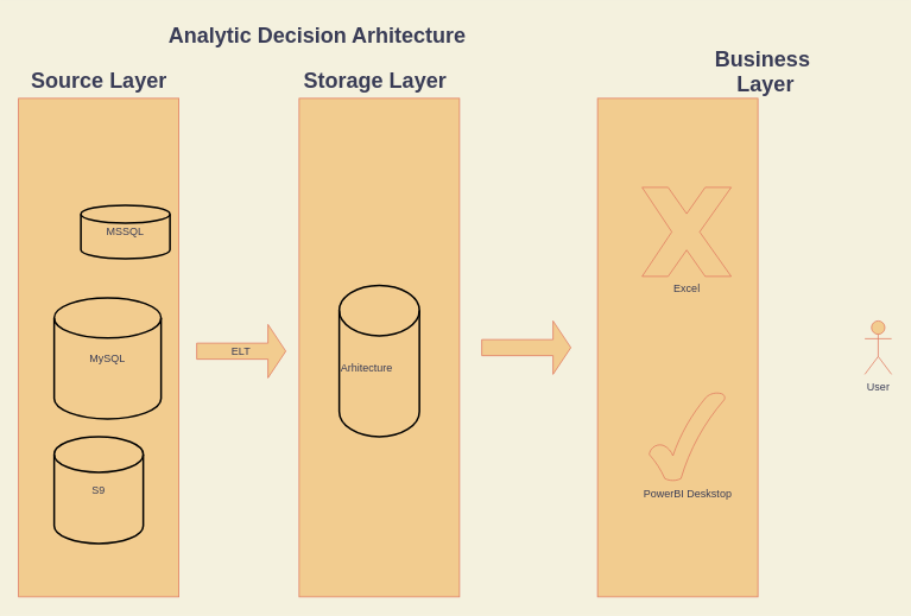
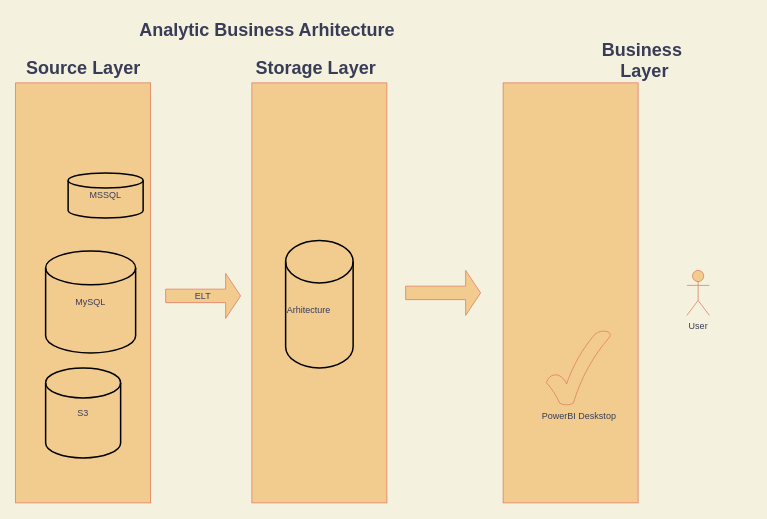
  <mxCell id="0" />
  <mxCell id="1" parent="0" />
  <mxCell id="2" value="" style="rounded=0;whiteSpace=wrap;html=1;fillColor=#F2CC8F;strokeColor=#E07A5F;fontColor=#393C56;" vertex="1" parent="1"><mxGeometry x="20" y="110" width="180" height="560" as="geometry" /></mxCell>
  <mxCell id="3" value="" style="rounded=0;whiteSpace=wrap;html=1;fillColor=#F2CC8F;strokeColor=#E07A5F;fontColor=#393C56;" vertex="1" parent="1"><mxGeometry x="335" y="110" width="180" height="560" as="geometry" /></mxCell>
  <mxCell id="4" value="" style="rounded=0;whiteSpace=wrap;html=1;fillColor=#F2CC8F;strokeColor=#E07A5F;fontColor=#393C56;" vertex="1" parent="1"><mxGeometry x="670" y="110" width="180" height="560" as="geometry" /></mxCell>
- <mxCell id="5" value="Analytic Decision Arhitecture&lt;br&gt;" style="text;strokeColor=none;fillColor=none;html=1;fontSize=24;fontStyle=1;verticalAlign=middle;align=center;fontColor=#393C56;" vertex="1" parent="1"><mxGeometry x="20" y="20" width="670" height="40" as="geometry" /></mxCell>
+ <mxCell id="5" value="Analytic Business Arhitecture&lt;br&gt;" style="text;strokeColor=none;fillColor=none;html=1;fontSize=24;fontStyle=1;verticalAlign=middle;align=center;fontColor=#393C56;" vertex="1" parent="1"><mxGeometry x="20" y="20" width="670" height="40" as="geometry" /></mxCell>
  <mxCell id="6" value="Source Layer&lt;br&gt;" style="text;strokeColor=none;fillColor=none;html=1;fontSize=24;fontStyle=1;verticalAlign=middle;align=center;fontColor=#393C56;" vertex="1" parent="1"><mxGeometry x="60" y="70" width="100" height="40" as="geometry" /></mxCell>
  <mxCell id="7" value="Storage Layer" style="text;strokeColor=none;fillColor=none;html=1;fontSize=24;fontStyle=1;verticalAlign=middle;align=center;fontColor=#393C56;" vertex="1" parent="1"><mxGeometry x="370" y="70" width="100" height="40" as="geometry" /></mxCell>
  <mxCell id="8" value="Business&lt;br&gt;&amp;nbsp;Layer" style="text;strokeColor=none;fillColor=none;html=1;fontSize=24;fontStyle=1;verticalAlign=middle;align=center;fontColor=#393C56;" vertex="1" parent="1"><mxGeometry x="785" y="60" width="140" height="40" as="geometry" /></mxCell>
  <mxCell id="9" value="ELT" style="shape=singleArrow;whiteSpace=wrap;html=1;fillColor=#F2CC8F;strokeColor=#E07A5F;fontColor=#393C56;" vertex="1" parent="1"><mxGeometry x="220" y="364" width="100" height="60" as="geometry" /></mxCell>
  <mxCell id="10" value="" style="shape=singleArrow;whiteSpace=wrap;html=1;fillColor=#F2CC8F;strokeColor=#E07A5F;fontColor=#393C56;" vertex="1" parent="1"><mxGeometry x="540" y="360" width="100" height="60" as="geometry" /></mxCell>
  <mxCell id="11" value="&lt;div style=&quot;text-align: justify&quot;&gt;&lt;span&gt;&lt;br&gt;&lt;/span&gt;&lt;/div&gt;&lt;div style=&quot;text-align: justify&quot;&gt;&lt;span&gt;Arhitecture&lt;/span&gt;&lt;/div&gt;" style="strokeWidth=2;html=1;shape=mxgraph.flowchart.database;whiteSpace=wrap;rounded=0;sketch=0;fontColor=#393C56;fillColor=#F2CC8F;align=left;" vertex="1" parent="1"><mxGeometry x="380" y="320" width="90" height="170" as="geometry" /></mxCell>
- <mxCell id="12" value="S9" style="strokeWidth=2;html=1;shape=mxgraph.flowchart.database;whiteSpace=wrap;rounded=0;sketch=0;fontColor=#393C56;fillColor=#F2CC8F;" vertex="1" parent="1"><mxGeometry x="60" y="490" width="100" height="120" as="geometry" /></mxCell>
+ <mxCell id="12" value="S3" style="strokeWidth=2;html=1;shape=mxgraph.flowchart.database;whiteSpace=wrap;rounded=0;sketch=0;fontColor=#393C56;fillColor=#F2CC8F;" vertex="1" parent="1"><mxGeometry x="60" y="490" width="100" height="120" as="geometry" /></mxCell>
  <mxCell id="13" value="MySQL" style="strokeWidth=2;html=1;shape=mxgraph.flowchart.database;whiteSpace=wrap;rounded=0;sketch=0;fontColor=#393C56;fillColor=#F2CC8F;" vertex="1" parent="1"><mxGeometry x="60" y="334" width="120" height="136" as="geometry" /></mxCell>
  <mxCell id="14" value="MSSQL" style="strokeWidth=2;html=1;shape=mxgraph.flowchart.database;whiteSpace=wrap;rounded=0;sketch=0;fontColor=#393C56;fillColor=#F2CC8F;" vertex="1" parent="1"><mxGeometry x="90" y="230" width="100" height="60" as="geometry" /></mxCell>
- <mxCell id="15" value="Excel" style="verticalLabelPosition=bottom;verticalAlign=top;html=1;shape=mxgraph.basic.x;rounded=0;sketch=0;fontColor=#393C56;strokeColor=#E07A5F;fillColor=#F2CC8F;" vertex="1" parent="1"><mxGeometry x="720" y="210" width="100" height="100" as="geometry" /></mxCell>
  <mxCell id="16" value="PowerBI Deskstop" style="verticalLabelPosition=bottom;verticalAlign=top;html=1;shape=mxgraph.basic.tick;rounded=0;sketch=0;fontColor=#393C56;strokeColor=#E07A5F;fillColor=#F2CC8F;" vertex="1" parent="1"><mxGeometry x="728" y="440" width="85" height="100" as="geometry" /></mxCell>
- <mxCell id="17" value="User&lt;br&gt;" style="shape=umlActor;verticalLabelPosition=bottom;verticalAlign=top;html=1;outlineConnect=0;rounded=0;sketch=0;fontColor=#393C56;strokeColor=#E07A5F;fillColor=#F2CC8F;" vertex="1" parent="1"><mxGeometry x="970" y="360" width="30" height="60" as="geometry" /></mxCell>
+ <mxCell id="17" value="User&lt;br&gt;" style="shape=umlActor;verticalLabelPosition=bottom;verticalAlign=top;html=1;outlineConnect=0;rounded=0;sketch=0;fontColor=#393C56;strokeColor=#E07A5F;fillColor=#F2CC8F;" vertex="1" parent="1"><mxGeometry x="915" y="360" width="30" height="60" as="geometry" /></mxCell>
